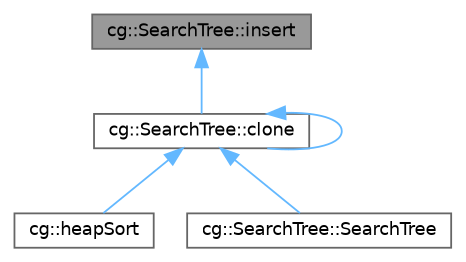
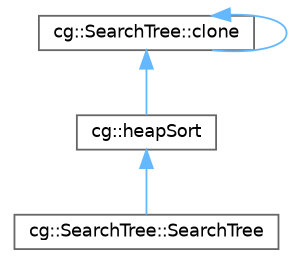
  digraph {
    rankdir=TB
    node [color=grey40 fillcolor=white fontname=Helvetica fontsize=10 shape=box style=filled]
    edge [color=steelblue1 dir=back fontname=Helvetica fontsize=10 labelfontname=Helvetica labelfontsize=10 style=solid]
-   n1 [color=gray40 fillcolor=grey60 fontcolor=black height=0.2 label="cg::SearchTree::insert" width=0.4]
    n2 [height=0.2 label="cg::SearchTree::clone" width=0.4]
    n3 [height=0.2 label="cg::heapSort" width=0.4]
    n4 [height=0.2 label="cg::SearchTree::SearchTree" width=0.4]
-   n1 -> n2
    n2 -> n2
    n2 -> n3
-   n2 -> n4
+   n3 -> n4
  }
